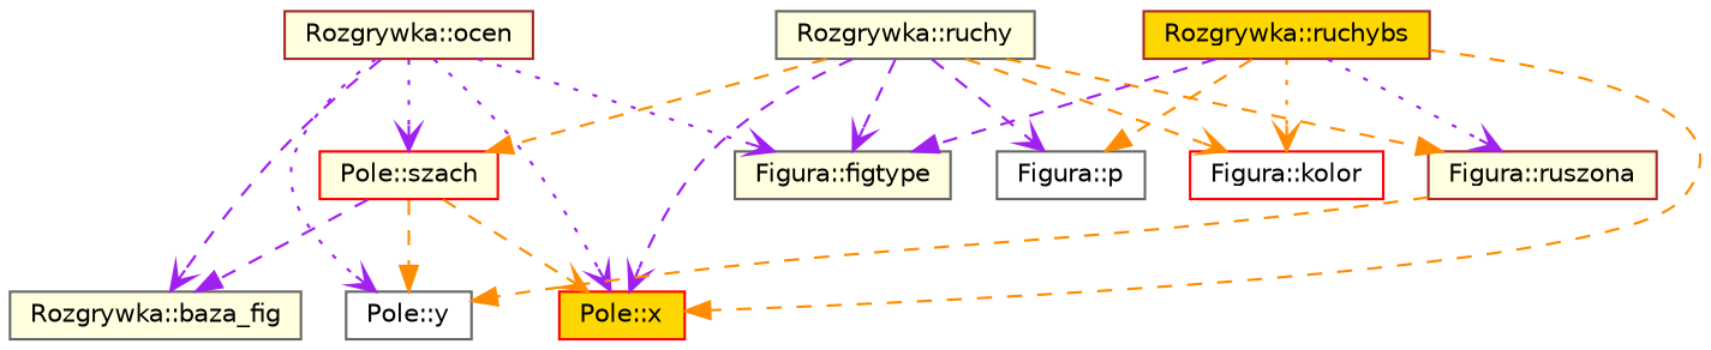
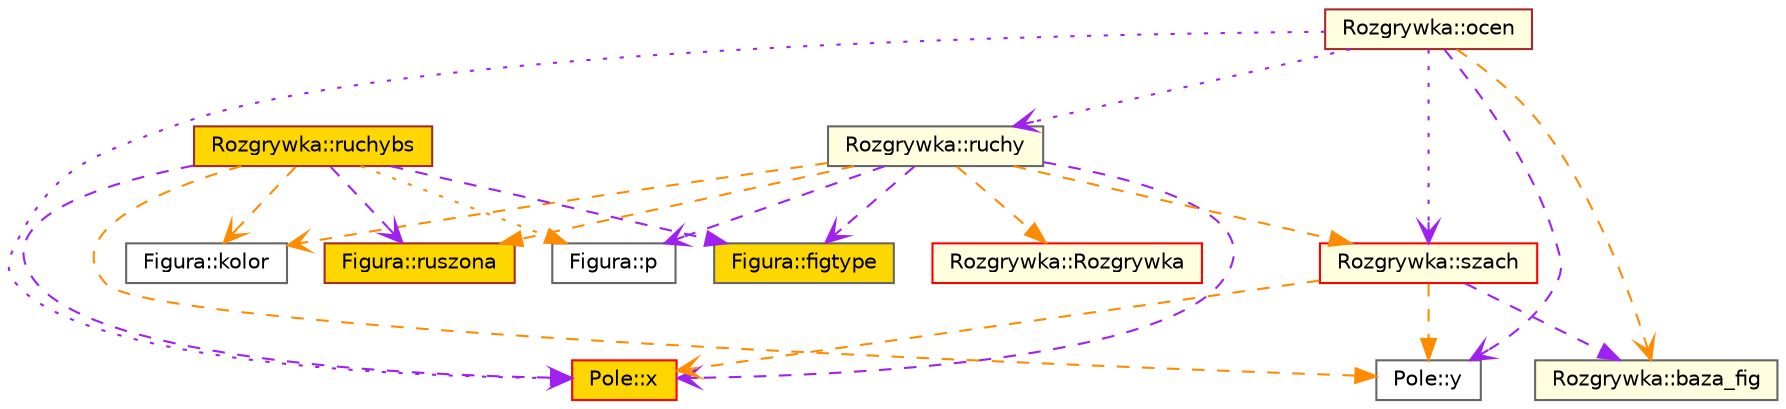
  digraph {
    rankdir=TB
    node [color=gray40 fillcolor=lightyellow fontname=Helvetica fontsize=10 shape=record style=filled]
    edge [arrowhead=vee color=purple fontname=Helvetica fontsize=10 labelfontname=Helvetica labelfontsize=10 style=dashed]
    n1 [color=brown fontcolor=black height=0.2 label="Rozgrywka::ocen" width=0.4]
    n2 [height=0.2 label="Rozgrywka::baza_fig" width=0.4]
    n3 [height=0.2 label="Rozgrywka::ruchy" width=0.4]
    n4 [color=red fillcolor=gold height=0.2 label="Pole::x" width=0.4]
    n5 [fillcolor=white height=0.2 label="Pole::y" width=0.4]
-   n6 [color=red height=0.2 label="Pole::szach" width=0.4]
+   n6 [color=red height=0.2 label="Rozgrywka::szach" width=0.4]
    n7 [fillcolor=white height=0.2 label="Figura::p" width=0.4]
-   n8 [height=0.2 label="Figura::figtype" width=0.4]
-   n9 [color=red fillcolor=white height=0.2 label="Figura::kolor" width=0.4]
-   n11 [color=brown height=0.2 label="Figura::ruszona" width=0.4]
+   n8 [fillcolor=gold height=0.2 label="Figura::figtype" width=0.4]
+   n9 [fillcolor=white height=0.2 label="Figura::kolor" width=0.4]
+   n10 [color=red height=0.2 label="Rozgrywka::Rozgrywka" width=0.4]
+   n11 [color=brown fillcolor=gold height=0.2 label="Figura::ruszona" width=0.4]
    n12 [color=brown fillcolor=gold height=0.2 label="Rozgrywka::ruchybs" width=0.4]
-   n1 -> n2
-   n1 -> n8 [style=dotted]
+   n1 -> n2 [color=darkorange]
+   n1 -> n3 [style=dotted]
    n1 -> n4 [style=dotted]
-   n1 -> n5 [style=dotted]
+   n1 -> n5
    n1 -> n6 [style=dotted]
    n3 -> n4
    n3 -> n6 [arrowhead=normal color=darkorange]
    n3 -> n7
    n3 -> n8
    n3 -> n9 [color=darkorange]
+   n3 -> n10 [arrowhead=normal color=darkorange]
    n3 -> n11 [arrowhead=normal color=darkorange]
    n6 -> n2 [arrowhead=normal]
    n6 -> n4 [color=darkorange]
    n6 -> n5 [arrowhead=normal color=darkorange]
-   n12 -> n4 [arrowhead=normal color=darkorange]
-   n11 -> n5 [arrowhead=normal color=darkorange]
-   n12 -> n7 [arrowhead=normal color=darkorange]
+   n12 -> n4 [arrowhead=normal]
+   n12 -> n5 [arrowhead=normal color=darkorange]
+   n12 -> n7 [arrowhead=normal color=darkorange style=dotted]
    n12 -> n8 [arrowhead=normal]
-   n12 -> n9 [color=darkorange style=dotted]
-   n12 -> n11 [style=dotted]
+   n12 -> n9 [color=darkorange]
+   n12 -> n11
  }
